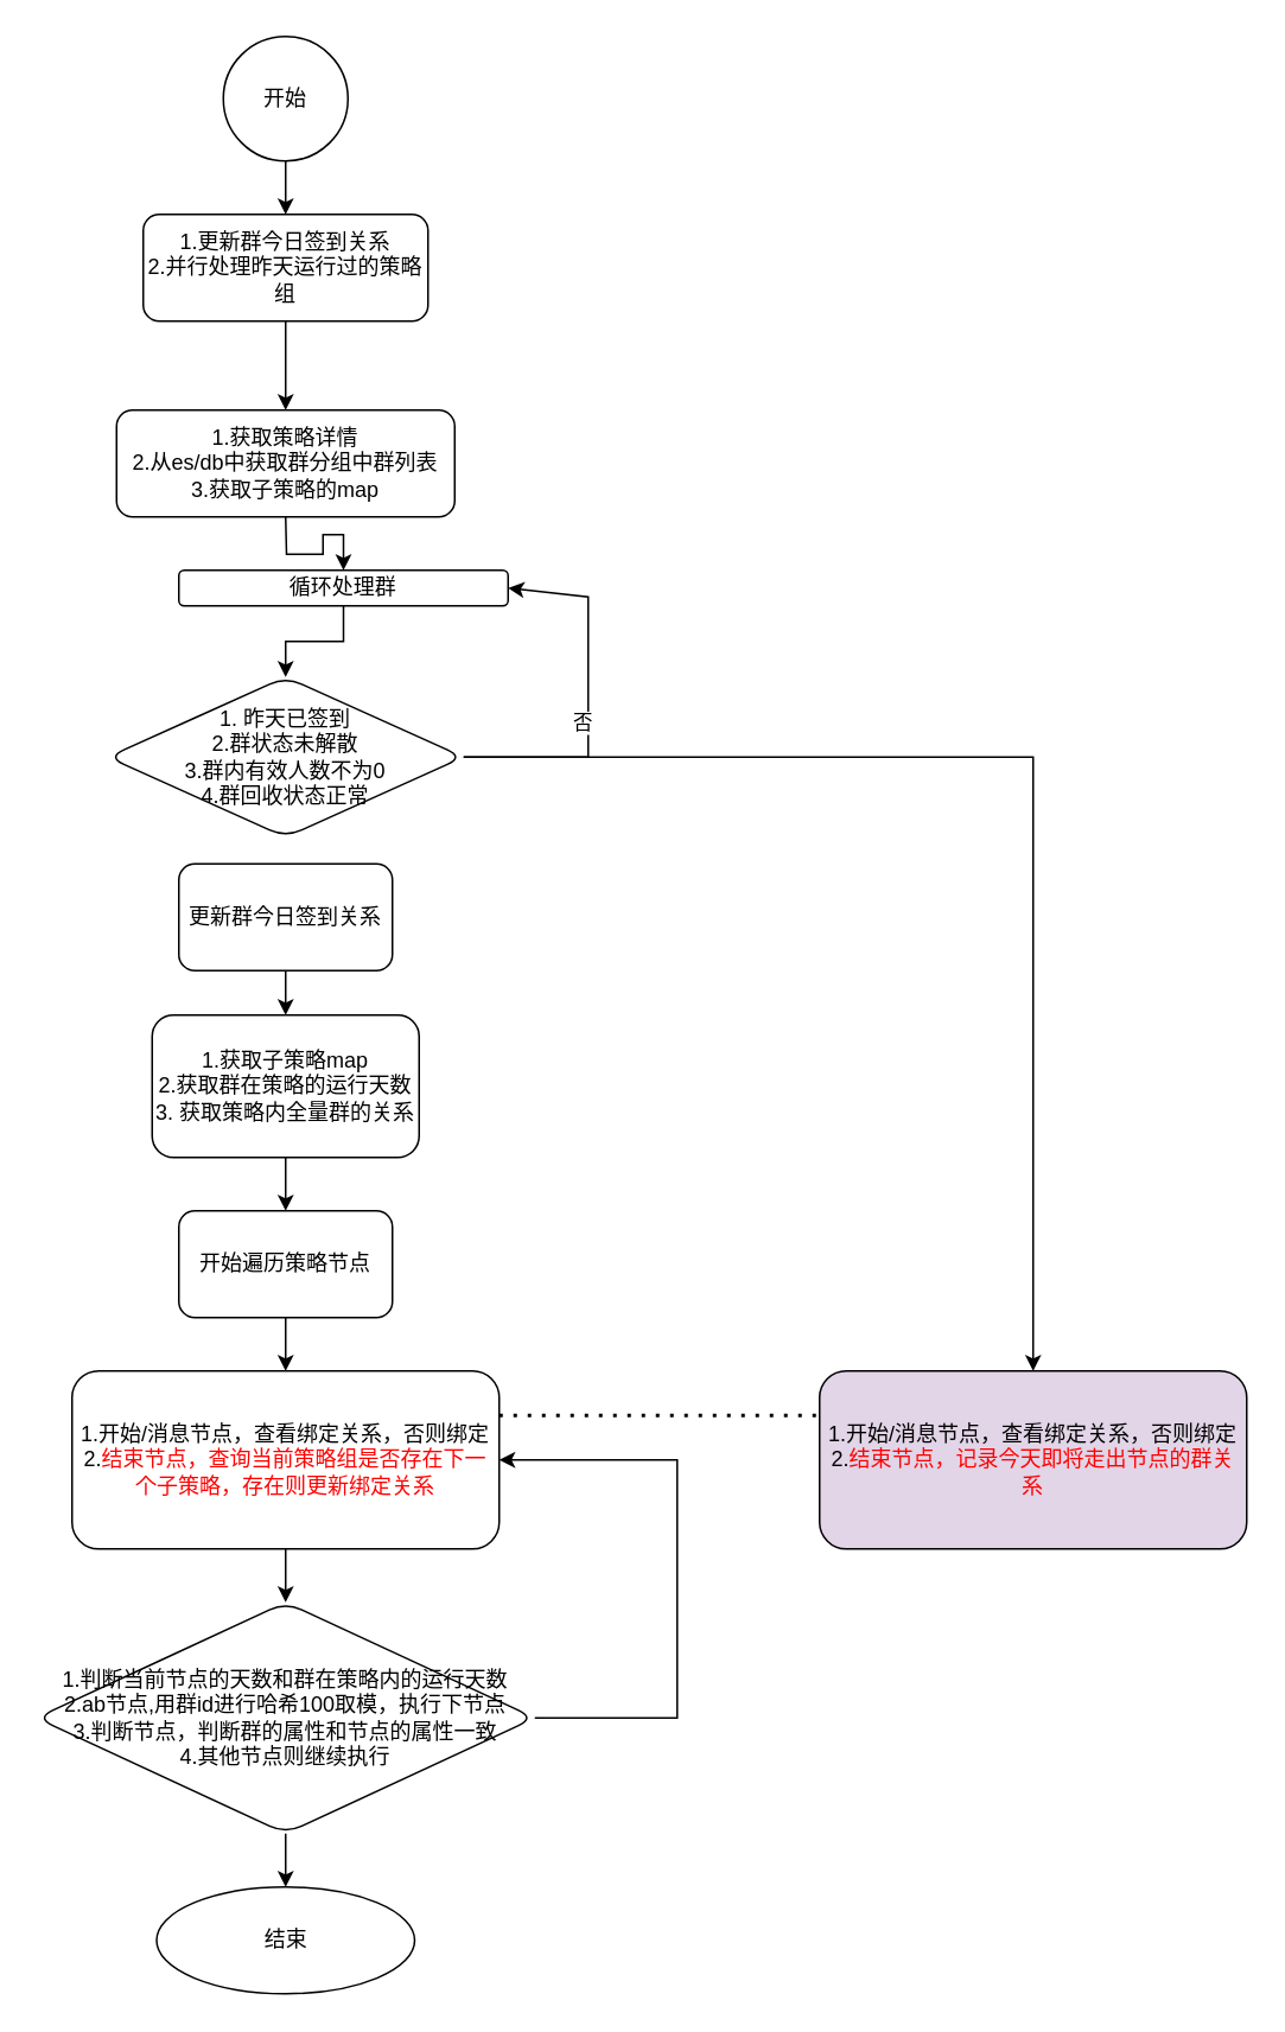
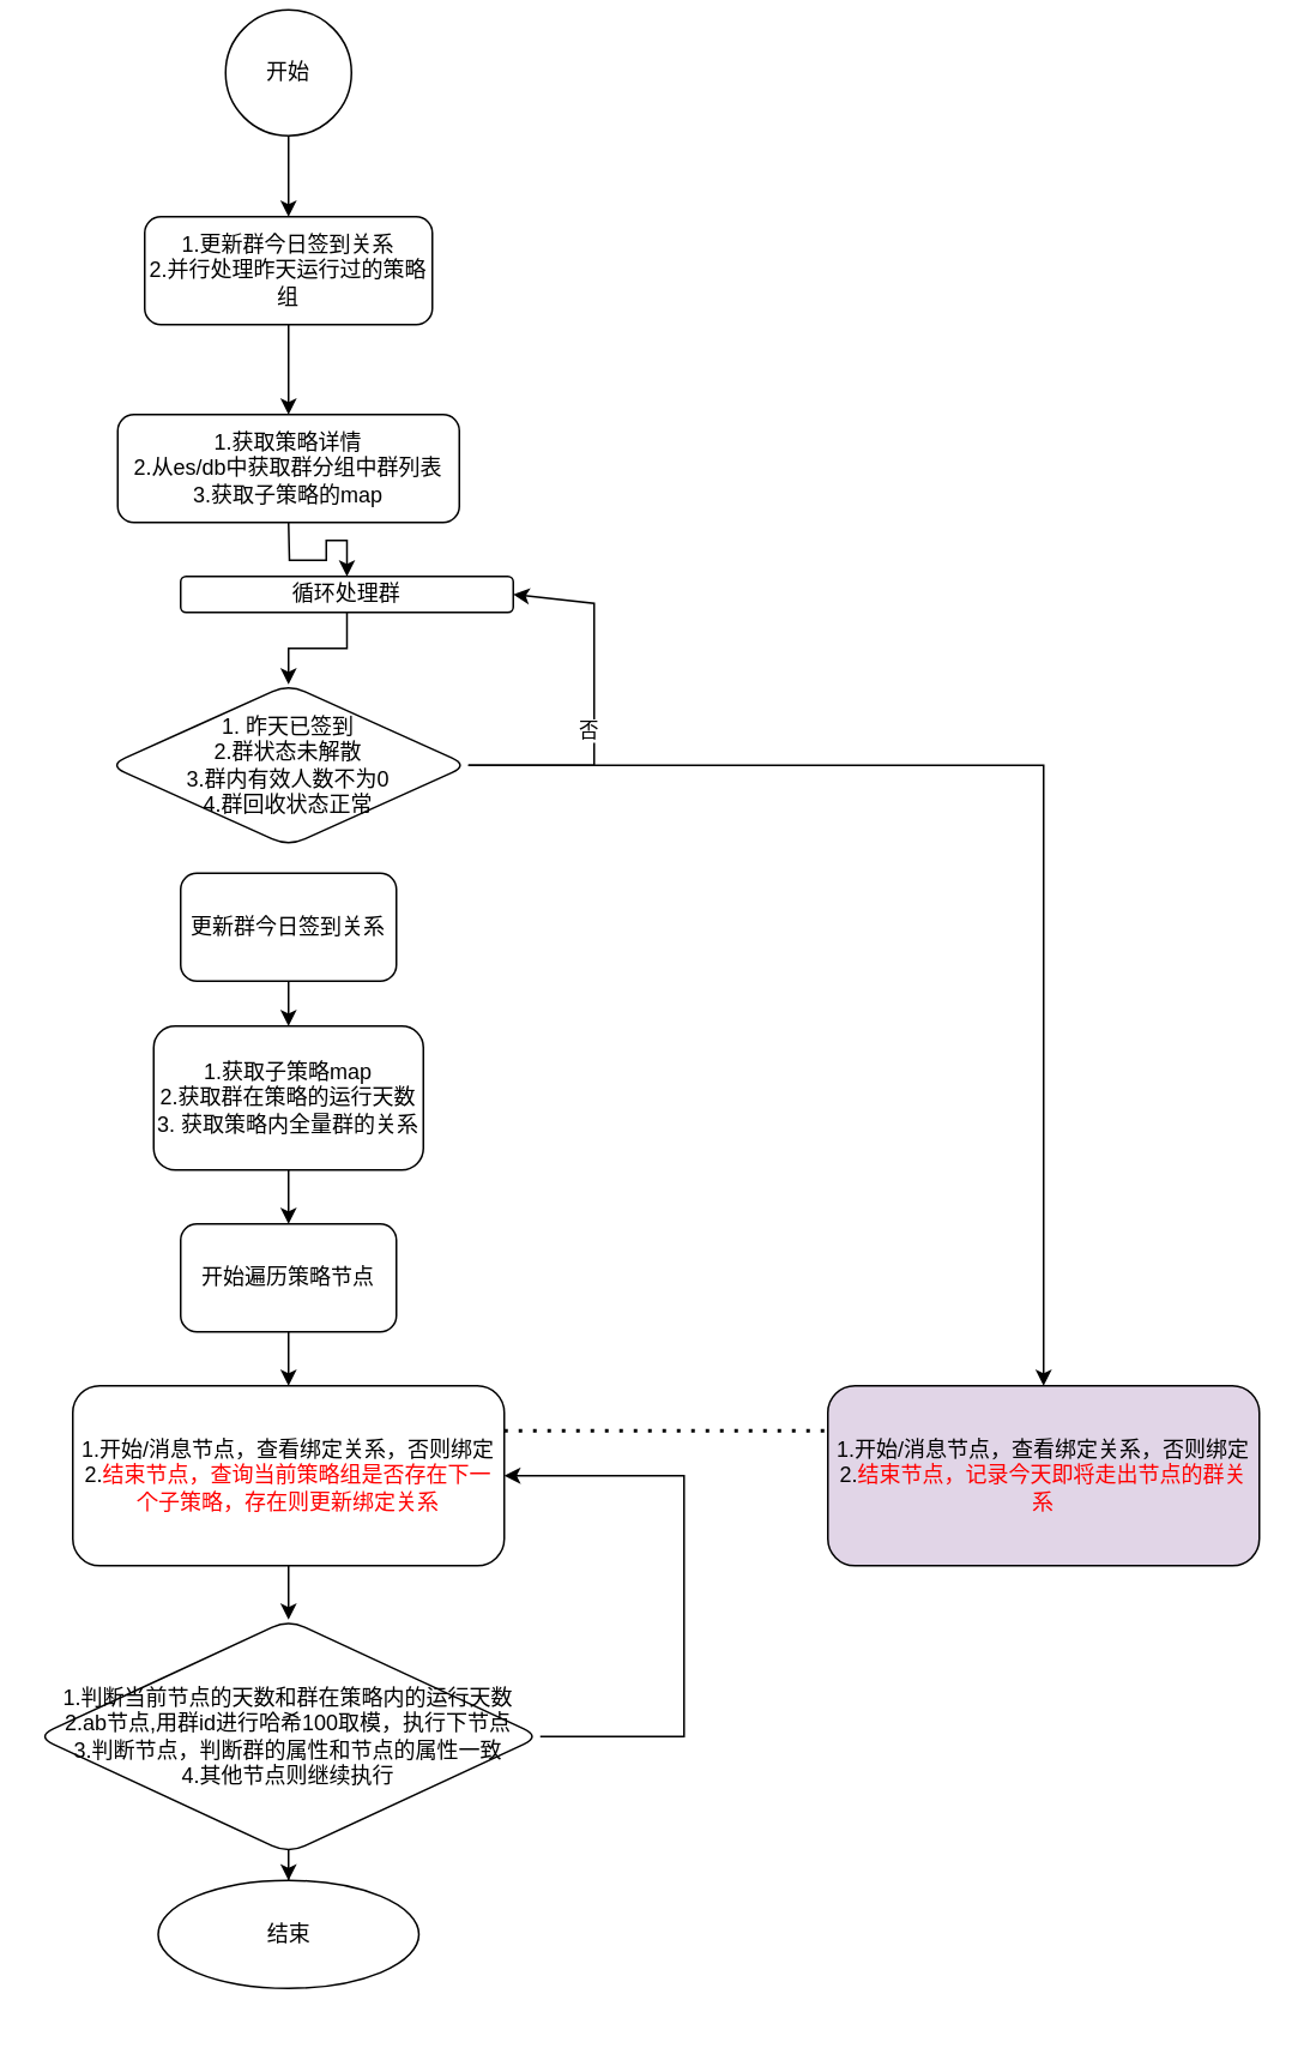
  <mxCell id="0" />
  <mxCell id="1" parent="0" />
  <mxCell id="2" value="" style="edgeStyle=orthogonalEdgeStyle;rounded=0;orthogonalLoop=1;jettySize=auto;html=1;" edge="1" parent="1" source="3"><mxGeometry relative="1" as="geometry"><mxPoint x="160" y="230" as="targetPoint" /></mxGeometry></mxCell>
  <mxCell id="3" value="1.更新群今日签到关系&lt;br&gt;2.并行处理昨天运行过的策略组" style="whiteSpace=wrap;html=1;rounded=1;glass=0;strokeWidth=1;shadow=0;" vertex="1" parent="1"><mxGeometry x="80" y="120" width="160" height="60" as="geometry" /></mxCell>
  <mxCell id="4" value="1.获取策略详情&lt;br&gt;2.从es/db中获取群分组中群列表&lt;br&gt;3.获取子策略的map" style="whiteSpace=wrap;html=1;rounded=1;glass=0;strokeWidth=1;shadow=0;" vertex="1" parent="1"><mxGeometry x="65" y="230" width="190" height="60" as="geometry" /></mxCell>
  <mxCell id="5" value="" style="edgeStyle=orthogonalEdgeStyle;rounded=0;orthogonalLoop=1;jettySize=auto;html=1;" edge="1" parent="1" source="6" target="3"><mxGeometry relative="1" as="geometry" /></mxCell>
- <mxCell id="6" value="开始" style="ellipse;whiteSpace=wrap;html=1;aspect=fixed;" vertex="1" parent="1"><mxGeometry x="125" y="20" width="70" height="70" as="geometry" /></mxCell>
+ <mxCell id="6" value="开始" style="ellipse;whiteSpace=wrap;html=1;aspect=fixed;" vertex="1" parent="1"><mxGeometry x="125" y="5" width="70" height="70" as="geometry" /></mxCell>
  <mxCell id="7" value="" style="edgeStyle=orthogonalEdgeStyle;rounded=0;orthogonalLoop=1;jettySize=auto;html=1;" edge="1" parent="1"><mxGeometry relative="1" as="geometry"><mxPoint x="160" y="470" as="sourcePoint" /></mxGeometry></mxCell>
  <mxCell id="8" value="" style="edgeStyle=orthogonalEdgeStyle;rounded=0;orthogonalLoop=1;jettySize=auto;html=1;" edge="1" parent="1" target="10"><mxGeometry relative="1" as="geometry"><mxPoint x="160" y="290" as="sourcePoint" /></mxGeometry></mxCell>
  <mxCell id="9" value="" style="edgeStyle=orthogonalEdgeStyle;rounded=0;orthogonalLoop=1;jettySize=auto;html=1;" edge="1" parent="1" source="10" target="12"><mxGeometry relative="1" as="geometry" /></mxCell>
  <mxCell id="10" value="循环处理群" style="whiteSpace=wrap;html=1;rounded=1;glass=0;strokeWidth=1;shadow=0;" vertex="1" parent="1"><mxGeometry x="100" y="320" width="185" height="20" as="geometry" /></mxCell>
  <mxCell id="11" value="" style="edgeStyle=orthogonalEdgeStyle;rounded=0;orthogonalLoop=1;jettySize=auto;html=1;" edge="1" parent="1" source="12" target="28"><mxGeometry relative="1" as="geometry" /></mxCell>
  <mxCell id="12" value="1. 昨天已签到&lt;br&gt;2.群状态未解散&lt;br&gt;3.群内有效人数不为0&lt;br&gt;4.群回收状态正常" style="rhombus;whiteSpace=wrap;html=1;rounded=1;glass=0;strokeWidth=1;shadow=0;" vertex="1" parent="1"><mxGeometry x="60" y="380" width="200" height="90" as="geometry" /></mxCell>
  <mxCell id="13" value="" style="endArrow=classic;html=1;rounded=0;exitX=1;exitY=0.5;exitDx=0;exitDy=0;entryX=1;entryY=0.5;entryDx=0;entryDy=0;" edge="1" parent="1" source="12" target="10"><mxGeometry width="50" height="50" relative="1" as="geometry"><mxPoint x="210" y="360" as="sourcePoint" /><mxPoint x="260" y="310" as="targetPoint" /><Array as="points"><mxPoint x="330" y="425" /><mxPoint x="330" y="335" /></Array></mxGeometry></mxCell>
  <mxCell id="14" value="否" style="edgeLabel;html=1;align=center;verticalAlign=middle;resizable=0;points=[];" vertex="1" connectable="0" parent="13"><mxGeometry x="-0.126" y="4" relative="1" as="geometry"><mxPoint as="offset" /></mxGeometry></mxCell>
  <mxCell id="15" value="" style="edgeStyle=orthogonalEdgeStyle;rounded=0;orthogonalLoop=1;jettySize=auto;html=1;" edge="1" parent="1" source="16" target="18"><mxGeometry relative="1" as="geometry" /></mxCell>
  <mxCell id="16" value="更新群今日签到关系" style="whiteSpace=wrap;html=1;rounded=1;glass=0;strokeWidth=1;shadow=0;" vertex="1" parent="1"><mxGeometry x="100" y="485" width="120" height="60" as="geometry" /></mxCell>
  <mxCell id="17" value="" style="edgeStyle=orthogonalEdgeStyle;rounded=0;orthogonalLoop=1;jettySize=auto;html=1;" edge="1" parent="1" source="18" target="20"><mxGeometry relative="1" as="geometry" /></mxCell>
  <mxCell id="18" value="1.获取子策略map&lt;br&gt;2.获取群在策略的运行天数&lt;br&gt;3. 获取策略内全量群的关系" style="whiteSpace=wrap;html=1;rounded=1;glass=0;strokeWidth=1;shadow=0;" vertex="1" parent="1"><mxGeometry x="85" y="570" width="150" height="80" as="geometry" /></mxCell>
  <mxCell id="19" value="" style="edgeStyle=orthogonalEdgeStyle;rounded=0;orthogonalLoop=1;jettySize=auto;html=1;" edge="1" parent="1" source="20" target="24"><mxGeometry relative="1" as="geometry" /></mxCell>
  <mxCell id="20" value="开始遍历策略节点" style="whiteSpace=wrap;html=1;rounded=1;glass=0;strokeWidth=1;shadow=0;" vertex="1" parent="1"><mxGeometry x="100" y="680" width="120" height="60" as="geometry" /></mxCell>
  <mxCell id="21" value="" style="edgeStyle=orthogonalEdgeStyle;rounded=0;orthogonalLoop=1;jettySize=auto;html=1;" edge="1" parent="1" source="22" target="26"><mxGeometry relative="1" as="geometry" /></mxCell>
  <mxCell id="22" value="1.判断当前节点的天数和群在策略内的运行天数&lt;br&gt;2.ab节点,用群id进行哈希100取模，执行下节点&lt;br&gt;3.判断节点，判断群的属性和节点的属性一致&lt;br&gt;4.其他节点则继续执行" style="rhombus;whiteSpace=wrap;html=1;rounded=1;glass=0;strokeWidth=1;shadow=0;" vertex="1" parent="1"><mxGeometry x="20" y="900" width="280" height="130" as="geometry" /></mxCell>
  <mxCell id="23" value="" style="edgeStyle=orthogonalEdgeStyle;rounded=0;orthogonalLoop=1;jettySize=auto;html=1;" edge="1" parent="1" source="24" target="22"><mxGeometry relative="1" as="geometry" /></mxCell>
  <mxCell id="24" value="1.开始/消息节点，查看绑定关系，否则绑定&lt;br style=&quot;border-color: var(--border-color);&quot;&gt;2.&lt;font color=&quot;#ff0000&quot;&gt;结束节点，查询当前策略组是否存在下一个子策略，存在则更新绑定关系&lt;/font&gt;" style="whiteSpace=wrap;html=1;rounded=1;glass=0;strokeWidth=1;shadow=0;" vertex="1" parent="1"><mxGeometry x="40" y="770" width="240" height="100" as="geometry" /></mxCell>
  <mxCell id="25" value="" style="endArrow=classic;html=1;rounded=0;exitX=1;exitY=0.5;exitDx=0;exitDy=0;entryX=1;entryY=0.5;entryDx=0;entryDy=0;" edge="1" parent="1" source="22" target="24"><mxGeometry width="50" height="50" relative="1" as="geometry"><mxPoint x="250" y="860" as="sourcePoint" /><mxPoint x="300" y="810" as="targetPoint" /><Array as="points"><mxPoint x="380" y="965" /><mxPoint x="380" y="820" /></Array></mxGeometry></mxCell>
- <mxCell id="26" value="结束" style="ellipse;whiteSpace=wrap;html=1;rounded=1;glass=0;strokeWidth=1;shadow=0;" vertex="1" parent="1"><mxGeometry x="87.5" y="1060" width="145" height="60" as="geometry" /></mxCell>
+ <mxCell id="26" value="结束" style="ellipse;whiteSpace=wrap;html=1;rounded=1;glass=0;strokeWidth=1;shadow=0;" vertex="1" parent="1"><mxGeometry x="87.5" y="1045" width="145" height="60" as="geometry" /></mxCell>
  <mxCell id="27" value="" style="endArrow=none;dashed=1;html=1;dashPattern=1 3;strokeWidth=2;rounded=0;exitX=1;exitY=0.25;exitDx=0;exitDy=0;" edge="1" parent="1" source="24"><mxGeometry width="50" height="50" relative="1" as="geometry"><mxPoint x="300" y="600" as="sourcePoint" /><mxPoint x="460" y="795" as="targetPoint" /></mxGeometry></mxCell>
  <mxCell id="28" value="1.开始/消息节点，查看绑定关系，否则绑定&lt;br style=&quot;border-color: var(--border-color);&quot;&gt;2.&lt;font color=&quot;#ff0000&quot;&gt;结束节点，记录今天即将走出节点的群关系&lt;/font&gt;" style="whiteSpace=wrap;html=1;rounded=1;glass=0;strokeWidth=1;shadow=0;fillColor=#e1d5e7;" vertex="1" parent="1"><mxGeometry x="460" y="770" width="240" height="100" as="geometry" /></mxCell>
